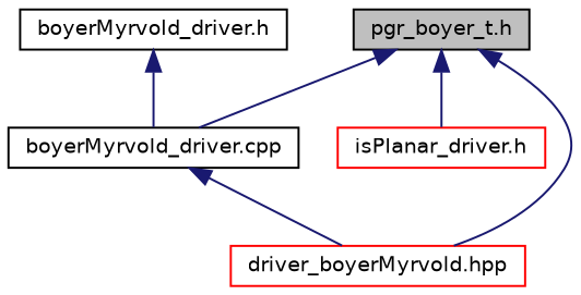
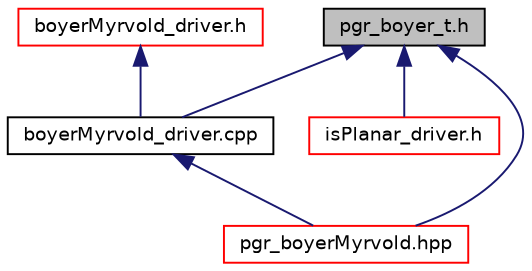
  digraph {
    node [color=red fillcolor=white fontname=Helvetica fontsize=10 shape=record style=filled]
    edge [color=midnightblue dir=back fontname=Helvetica fontsize=10 labelfontname=Helvetica labelfontsize=10 style=solid]
    n1 [color=black fillcolor=grey75 fontcolor=black height=0.2 label="pgr_boyer_t.h" width=0.4]
    n2 [color=black height=0.2 label="boyerMyrvold_driver.cpp" width=0.4]
    n3 [height=0.2 label="isPlanar_driver.h" width=0.4]
-   n4 [height=0.2 label="driver_boyerMyrvold.hpp" width=0.4]
-   n5 [color=black height=0.2 label="boyerMyrvold_driver.h" width=0.4]
+   n4 [height=0.2 label="pgr_boyerMyrvold.hpp" width=0.4]
+   n5 [height=0.2 label="boyerMyrvold_driver.h" width=0.4]
    n1 -> n2
    n1 -> n3
    n1 -> n4
    n2 -> n4
    n5 -> n2
  }
